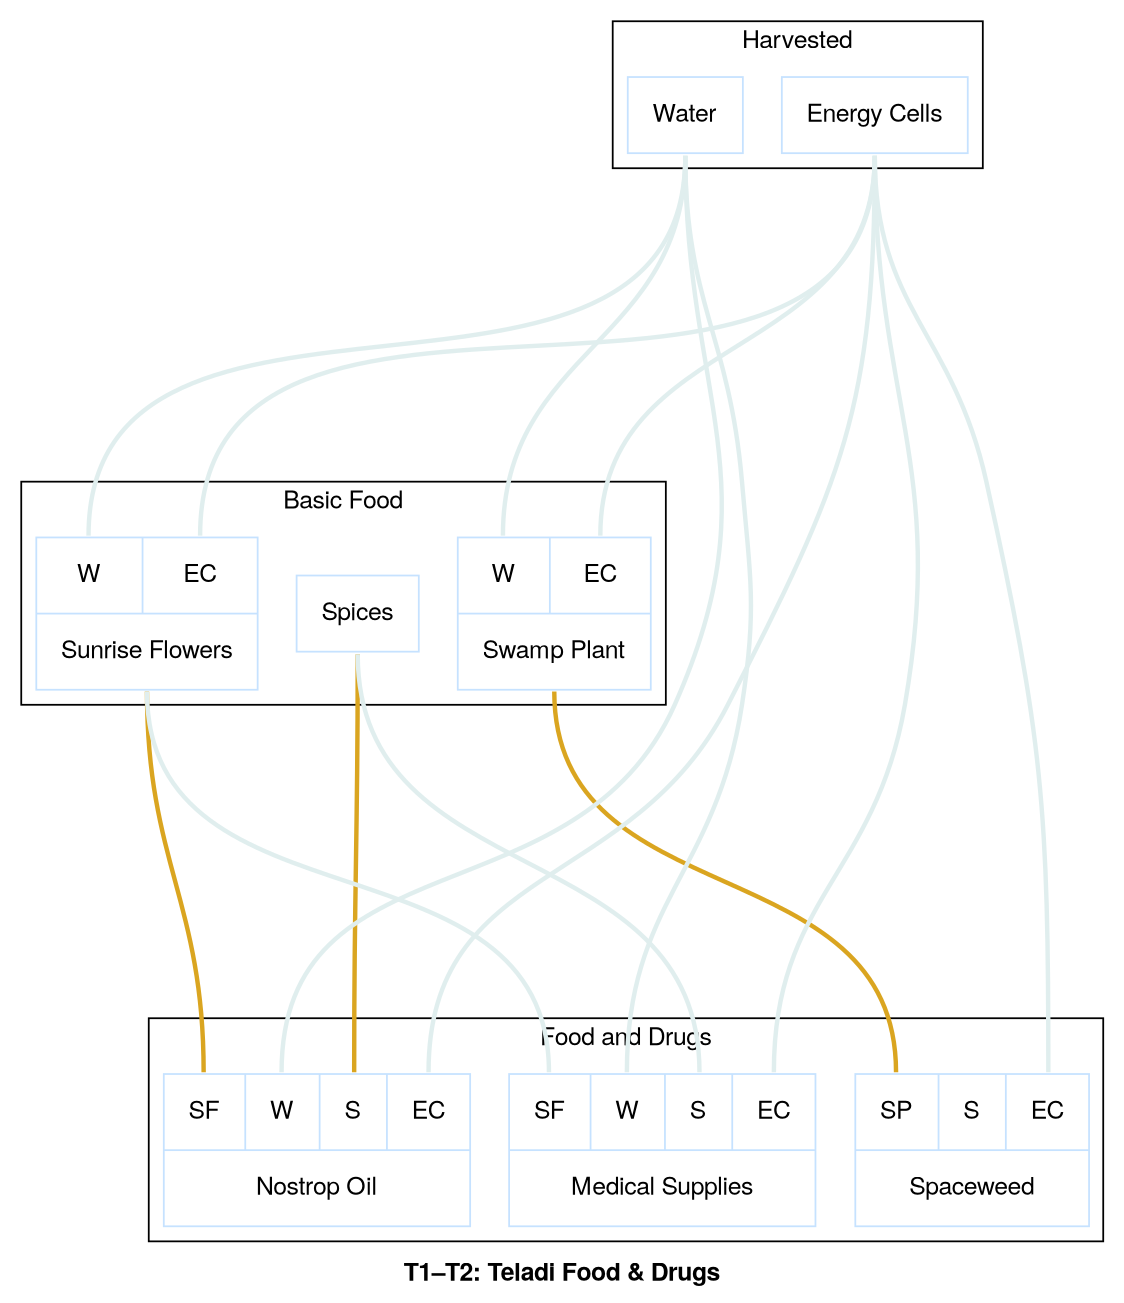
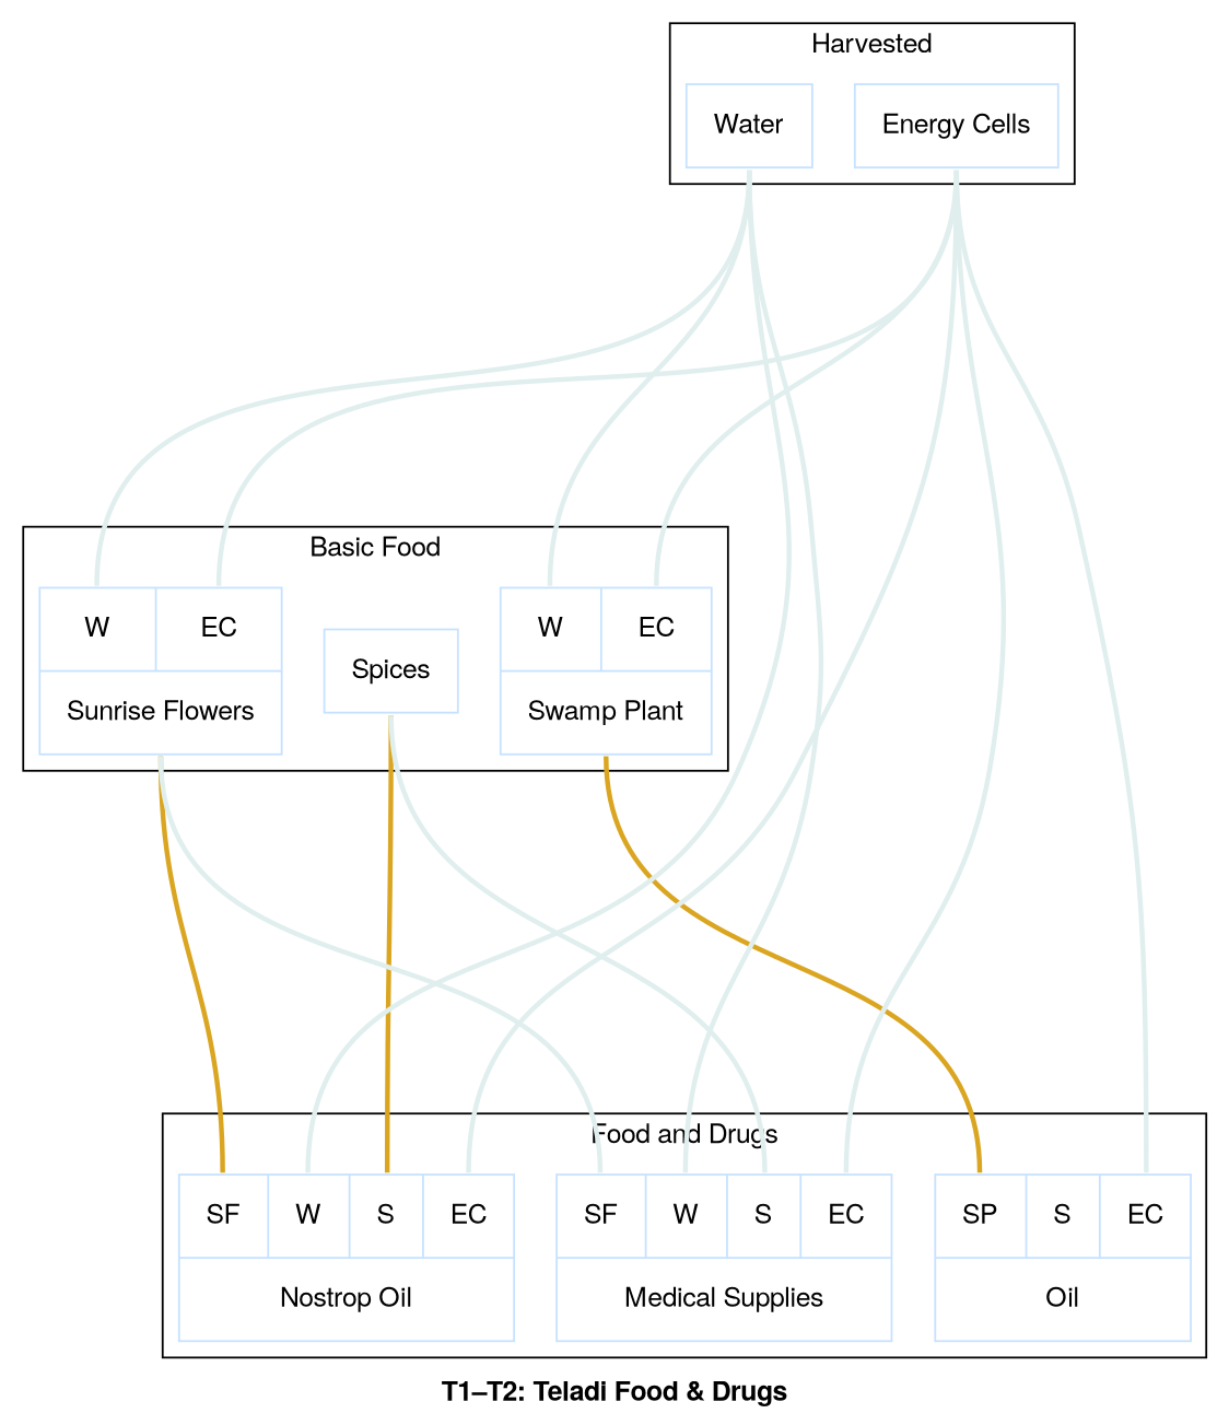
  graph {
    compound=true
    fontname="Helvetica,Arial,sans-serif"
    label=<<b>T1–T2: Teladi Food &amp; Drugs</b>>
    nodesep=0.3
    ranksep=3
    node [color=slategray1 colour=lightsteelblue2 fontname="Helvetica,Arial,sans-serif" margin=0.2 penwidth=1 shape=record]
    edge [arrowType=normal arrowhead=normal arrowtype=normal color=azure2 fontname="Helvetica,Arial,sans-serif" headport="energy_cells:n" penwidth=2.5 tailport="output:s"]
    n1 [label="{<output> Spices}"]
    n2 [label="{{<water> W|<energy_cells> EC}|<output> Sunrise Flowers}"]
    n3 [label="{{<water> W|<energy_cells> EC}|<output> Swamp Plant}"]
    n4 [label="{<output> Water}"]
    n5 [label="{<output> Energy Cells}"]
-   n6 [label="{{<swamp_plant> SP|<spices> S|<energy_cells> EC}|<output> Spaceweed}"]
+   n6 [label="{{<swamp_plant> SP|<spices> S|<energy_cells> EC}|<output> Oil}"]
    n7 [label="{{<sunrise_flowers> SF|<water> W|<spices> S|<energy_cells> EC}|<output> Nostrop Oil}"]
    n8 [label="{{<sunrise_flowers> SF|<water> W|<spices> S|<energy_cells> EC}|<output> Medical Supplies}"]
    subgraph sub_1 {
      cluster=true
      label="Basic Food"
      n1
      n2
      n3
    }
    subgraph sub_2 {
      cluster=true
      label=Harvested
      n4
      n5
    }
    subgraph sub_3 {
      cluster=true
      label="Food and Drugs"
      n6
      n7
      n8
    }
    n1 -- n7 [color=goldenrod headport="spices:n"]
    n1 -- n8 [headport="spices:n"]
    n2 -- n7 [color=goldenrod headport="sunrise_flowers:n"]
    n2 -- n8 [headport="sunrise_flowers:n"]
    n3 -- n6 [color=goldenrod headport="swamp_plant:n"]
    n4 -- n2 [headport="water:n"]
    n4 -- n3 [headport="water:n"]
    n4 -- n7 [headport="water:n"]
    n4 -- n8 [headport="water:n"]
    n5 -- n2
    n5 -- n3
    n5 -- n6
    n5 -- n7
    n5 -- n8
  }
